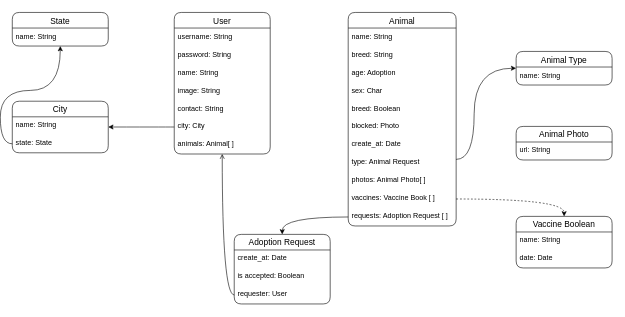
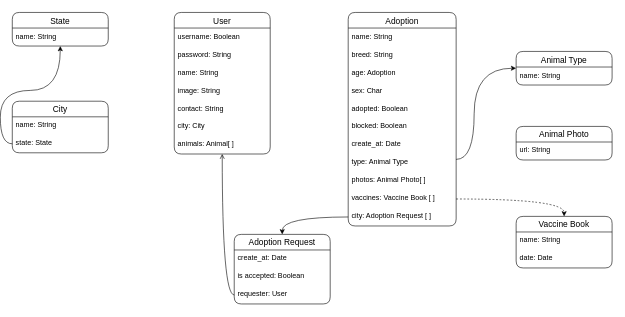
  <mxCell id="0" />
  <mxCell id="1" parent="0" />
  <mxCell id="2" value="User" style="swimlane;fontStyle=0;childLayout=stackLayout;horizontal=1;startSize=26;horizontalStack=0;resizeParent=1;resizeParentMax=0;resizeLast=0;collapsible=1;marginBottom=0;align=center;fontSize=14;rounded=1;" parent="1" vertex="1"><mxGeometry x="290" y="20" width="160" height="236" as="geometry" /></mxCell>
- <mxCell id="3" value="username: String" style="text;strokeColor=none;fillColor=none;spacingLeft=4;spacingRight=4;overflow=hidden;rotatable=0;points=[[0,0.5],[1,0.5]];portConstraint=eastwest;fontSize=12;rounded=1;" parent="2" vertex="1"><mxGeometry y="26" width="160" height="30" as="geometry" /></mxCell>
+ <mxCell id="3" value="username: Boolean" style="text;strokeColor=none;fillColor=none;spacingLeft=4;spacingRight=4;overflow=hidden;rotatable=0;points=[[0,0.5],[1,0.5]];portConstraint=eastwest;fontSize=12;rounded=1;" parent="2" vertex="1"><mxGeometry y="26" width="160" height="30" as="geometry" /></mxCell>
  <mxCell id="4" value="password: String" style="text;strokeColor=none;fillColor=none;spacingLeft=4;spacingRight=4;overflow=hidden;rotatable=0;points=[[0,0.5],[1,0.5]];portConstraint=eastwest;fontSize=12;rounded=1;" parent="2" vertex="1"><mxGeometry y="56" width="160" height="30" as="geometry" /></mxCell>
  <mxCell id="5" value="name: String" style="text;strokeColor=none;fillColor=none;spacingLeft=4;spacingRight=4;overflow=hidden;rotatable=0;points=[[0,0.5],[1,0.5]];portConstraint=eastwest;fontSize=12;rounded=1;" vertex="1" parent="2"><mxGeometry y="86" width="160" height="30" as="geometry" /></mxCell>
  <mxCell id="6" value="image: String" style="text;strokeColor=none;fillColor=none;spacingLeft=4;spacingRight=4;overflow=hidden;rotatable=0;points=[[0,0.5],[1,0.5]];portConstraint=eastwest;fontSize=12;rounded=1;" parent="2" vertex="1"><mxGeometry y="116" width="160" height="30" as="geometry" /></mxCell>
  <mxCell id="7" value="contact: String" style="text;strokeColor=none;fillColor=none;spacingLeft=4;spacingRight=4;overflow=hidden;rotatable=0;points=[[0,0.5],[1,0.5]];portConstraint=eastwest;fontSize=12;rounded=1;" vertex="1" parent="2"><mxGeometry y="146" width="160" height="30" as="geometry" /></mxCell>
  <mxCell id="8" value="city: City" style="text;strokeColor=none;fillColor=none;spacingLeft=4;spacingRight=4;overflow=hidden;rotatable=0;points=[[0,0.5],[1,0.5]];portConstraint=eastwest;fontSize=12;rounded=1;" vertex="1" parent="2"><mxGeometry y="176" width="160" height="30" as="geometry" /></mxCell>
  <mxCell id="9" value="animals: Animal[ ]" style="text;strokeColor=none;fillColor=none;spacingLeft=4;spacingRight=4;overflow=hidden;rotatable=0;points=[[0,0.5],[1,0.5]];portConstraint=eastwest;fontSize=12;rounded=1;" vertex="1" parent="2"><mxGeometry y="206" width="160" height="30" as="geometry" /></mxCell>
  <mxCell id="10" value="Animal Type" style="swimlane;fontStyle=0;childLayout=stackLayout;horizontal=1;startSize=26;horizontalStack=0;resizeParent=1;resizeParentMax=0;resizeLast=0;collapsible=1;marginBottom=0;align=center;fontSize=14;rounded=1;" parent="1" vertex="1"><mxGeometry x="860" y="85" width="160" height="56" as="geometry" /></mxCell>
  <mxCell id="11" value="name: String" style="text;strokeColor=none;fillColor=none;spacingLeft=4;spacingRight=4;overflow=hidden;rotatable=0;points=[[0,0.5],[1,0.5]];portConstraint=eastwest;fontSize=12;rounded=1;" parent="10" vertex="1"><mxGeometry y="26" width="160" height="30" as="geometry" /></mxCell>
  <mxCell id="12" value="State" style="swimlane;fontStyle=0;childLayout=stackLayout;horizontal=1;startSize=26;horizontalStack=0;resizeParent=1;resizeParentMax=0;resizeLast=0;collapsible=1;marginBottom=0;align=center;fontSize=14;rounded=1;" vertex="1" parent="1"><mxGeometry x="20" y="20" width="160" height="56" as="geometry" /></mxCell>
  <mxCell id="13" value="name: String" style="text;strokeColor=none;fillColor=none;spacingLeft=4;spacingRight=4;overflow=hidden;rotatable=0;points=[[0,0.5],[1,0.5]];portConstraint=eastwest;fontSize=12;rounded=1;" vertex="1" parent="12"><mxGeometry y="26" width="160" height="30" as="geometry" /></mxCell>
  <mxCell id="14" value="City" style="swimlane;fontStyle=0;childLayout=stackLayout;horizontal=1;startSize=26;horizontalStack=0;resizeParent=1;resizeParentMax=0;resizeLast=0;collapsible=1;marginBottom=0;align=center;fontSize=14;rounded=1;" vertex="1" parent="1"><mxGeometry x="20" y="168" width="160" height="86" as="geometry" /></mxCell>
  <mxCell id="15" value="name: String" style="text;strokeColor=none;fillColor=none;spacingLeft=4;spacingRight=4;overflow=hidden;rotatable=0;points=[[0,0.5],[1,0.5]];portConstraint=eastwest;fontSize=12;rounded=1;" vertex="1" parent="14"><mxGeometry y="26" width="160" height="30" as="geometry" /></mxCell>
  <mxCell id="16" value="state: State" style="text;strokeColor=none;fillColor=none;spacingLeft=4;spacingRight=4;overflow=hidden;rotatable=0;points=[[0,0.5],[1,0.5]];portConstraint=eastwest;fontSize=12;rounded=1;" vertex="1" parent="14"><mxGeometry y="56" width="160" height="30" as="geometry" /></mxCell>
- <mxCell id="17" style="edgeStyle=orthogonalEdgeStyle;rounded=1;orthogonalLoop=1;jettySize=auto;html=1;curved=1;" edge="1" parent="1" source="8" target="14"><mxGeometry relative="1" as="geometry" /></mxCell>
  <mxCell id="18" style="edgeStyle=orthogonalEdgeStyle;rounded=1;orthogonalLoop=1;jettySize=auto;html=1;curved=1;" edge="1" parent="1" source="16" target="12"><mxGeometry relative="1" as="geometry"><mxPoint x="-20" y="230" as="sourcePoint" /><Array as="points" /></mxGeometry></mxCell>
  <mxCell id="19" value="Animal Photo" style="swimlane;fontStyle=0;childLayout=stackLayout;horizontal=1;startSize=26;horizontalStack=0;resizeParent=1;resizeParentMax=0;resizeLast=0;collapsible=1;marginBottom=0;align=center;fontSize=14;rounded=1;" vertex="1" parent="1"><mxGeometry x="860" y="210" width="160" height="56" as="geometry" /></mxCell>
  <mxCell id="20" value="url: String" style="text;strokeColor=none;fillColor=none;spacingLeft=4;spacingRight=4;overflow=hidden;rotatable=0;points=[[0,0.5],[1,0.5]];portConstraint=eastwest;fontSize=12;rounded=1;" vertex="1" parent="19"><mxGeometry y="26" width="160" height="30" as="geometry" /></mxCell>
- <mxCell id="21" value="Animal" style="swimlane;fontStyle=0;childLayout=stackLayout;horizontal=1;startSize=26;horizontalStack=0;resizeParent=1;resizeParentMax=0;resizeLast=0;collapsible=1;marginBottom=0;align=center;fontSize=14;rounded=1;" vertex="1" parent="1"><mxGeometry x="580" y="20" width="180" height="356" as="geometry" /></mxCell>
+ <mxCell id="21" value="Adoption" style="swimlane;fontStyle=0;childLayout=stackLayout;horizontal=1;startSize=26;horizontalStack=0;resizeParent=1;resizeParentMax=0;resizeLast=0;collapsible=1;marginBottom=0;align=center;fontSize=14;rounded=1;" vertex="1" parent="1"><mxGeometry x="580" y="20" width="180" height="356" as="geometry" /></mxCell>
  <mxCell id="22" value="name: String" style="text;strokeColor=none;fillColor=none;spacingLeft=4;spacingRight=4;overflow=hidden;rotatable=0;points=[[0,0.5],[1,0.5]];portConstraint=eastwest;fontSize=12;rounded=1;" vertex="1" parent="21"><mxGeometry y="26" width="180" height="30" as="geometry" /></mxCell>
  <mxCell id="23" value="breed: String" style="text;strokeColor=none;fillColor=none;spacingLeft=4;spacingRight=4;overflow=hidden;rotatable=0;points=[[0,0.5],[1,0.5]];portConstraint=eastwest;fontSize=12;rounded=1;" vertex="1" parent="21"><mxGeometry y="56" width="180" height="30" as="geometry" /></mxCell>
  <mxCell id="24" value="age: Adoption" style="text;strokeColor=none;fillColor=none;spacingLeft=4;spacingRight=4;overflow=hidden;rotatable=0;points=[[0,0.5],[1,0.5]];portConstraint=eastwest;fontSize=12;rounded=1;" vertex="1" parent="21"><mxGeometry y="86" width="180" height="30" as="geometry" /></mxCell>
  <mxCell id="25" value="sex: Char" style="text;strokeColor=none;fillColor=none;spacingLeft=4;spacingRight=4;overflow=hidden;rotatable=0;points=[[0,0.5],[1,0.5]];portConstraint=eastwest;fontSize=12;rounded=1;" vertex="1" parent="21"><mxGeometry y="116" width="180" height="30" as="geometry" /></mxCell>
- <mxCell id="26" value="breed: Boolean" style="text;strokeColor=none;fillColor=none;spacingLeft=4;spacingRight=4;overflow=hidden;rotatable=0;points=[[0,0.5],[1,0.5]];portConstraint=eastwest;fontSize=12;rounded=1;" vertex="1" parent="21"><mxGeometry y="146" width="180" height="30" as="geometry" /></mxCell>
- <mxCell id="27" value="blocked: Photo" style="text;strokeColor=none;fillColor=none;spacingLeft=4;spacingRight=4;overflow=hidden;rotatable=0;points=[[0,0.5],[1,0.5]];portConstraint=eastwest;fontSize=12;rounded=1;" vertex="1" parent="21"><mxGeometry y="176" width="180" height="30" as="geometry" /></mxCell>
+ <mxCell id="26" value="adopted: Boolean" style="text;strokeColor=none;fillColor=none;spacingLeft=4;spacingRight=4;overflow=hidden;rotatable=0;points=[[0,0.5],[1,0.5]];portConstraint=eastwest;fontSize=12;rounded=1;" vertex="1" parent="21"><mxGeometry y="146" width="180" height="30" as="geometry" /></mxCell>
+ <mxCell id="27" value="blocked: Boolean" style="text;strokeColor=none;fillColor=none;spacingLeft=4;spacingRight=4;overflow=hidden;rotatable=0;points=[[0,0.5],[1,0.5]];portConstraint=eastwest;fontSize=12;rounded=1;" vertex="1" parent="21"><mxGeometry y="176" width="180" height="30" as="geometry" /></mxCell>
  <mxCell id="28" value="create_at: Date" style="text;strokeColor=none;fillColor=none;spacingLeft=4;spacingRight=4;overflow=hidden;rotatable=0;points=[[0,0.5],[1,0.5]];portConstraint=eastwest;fontSize=12;rounded=1;" vertex="1" parent="21"><mxGeometry y="206" width="180" height="30" as="geometry" /></mxCell>
- <mxCell id="29" value="type: Animal Request" style="text;strokeColor=none;fillColor=none;spacingLeft=4;spacingRight=4;overflow=hidden;rotatable=0;points=[[0,0.5],[1,0.5]];portConstraint=eastwest;fontSize=12;rounded=1;" vertex="1" parent="21"><mxGeometry y="236" width="180" height="30" as="geometry" /></mxCell>
+ <mxCell id="29" value="type: Animal Type" style="text;strokeColor=none;fillColor=none;spacingLeft=4;spacingRight=4;overflow=hidden;rotatable=0;points=[[0,0.5],[1,0.5]];portConstraint=eastwest;fontSize=12;rounded=1;" vertex="1" parent="21"><mxGeometry y="236" width="180" height="30" as="geometry" /></mxCell>
  <mxCell id="30" value="photos: Animal Photo[ ]" style="text;strokeColor=none;fillColor=none;spacingLeft=4;spacingRight=4;overflow=hidden;rotatable=0;points=[[0,0.5],[1,0.5]];portConstraint=eastwest;fontSize=12;rounded=1;" vertex="1" parent="21"><mxGeometry y="266" width="180" height="30" as="geometry" /></mxCell>
  <mxCell id="31" value="vaccines: Vaccine Book [ ]" style="text;strokeColor=none;fillColor=none;spacingLeft=4;spacingRight=4;overflow=hidden;rotatable=0;points=[[0,0.5],[1,0.5]];portConstraint=eastwest;fontSize=12;rounded=1;" vertex="1" parent="21"><mxGeometry y="296" width="180" height="30" as="geometry" /></mxCell>
- <mxCell id="32" value="requests: Adoption Request [ ]" style="text;strokeColor=none;fillColor=none;spacingLeft=4;spacingRight=4;overflow=hidden;rotatable=0;points=[[0,0.5],[1,0.5]];portConstraint=eastwest;fontSize=12;rounded=1;" vertex="1" parent="21"><mxGeometry y="326" width="180" height="30" as="geometry" /></mxCell>
+ <mxCell id="32" value="city: Adoption Request [ ]" style="text;strokeColor=none;fillColor=none;spacingLeft=4;spacingRight=4;overflow=hidden;rotatable=0;points=[[0,0.5],[1,0.5]];portConstraint=eastwest;fontSize=12;rounded=1;" vertex="1" parent="21"><mxGeometry y="326" width="180" height="30" as="geometry" /></mxCell>
  <mxCell id="33" style="edgeStyle=orthogonalEdgeStyle;rounded=1;orthogonalLoop=1;jettySize=auto;html=1;curved=1;" edge="1" parent="1" source="29" target="10"><mxGeometry relative="1" as="geometry"><Array as="points"><mxPoint x="790" y="265" /><mxPoint x="790" y="113" /></Array></mxGeometry></mxCell>
- <mxCell id="34" value="Vaccine Boolean" style="swimlane;fontStyle=0;childLayout=stackLayout;horizontal=1;startSize=26;horizontalStack=0;resizeParent=1;resizeParentMax=0;resizeLast=0;collapsible=1;marginBottom=0;align=center;fontSize=14;rounded=1;" vertex="1" parent="1"><mxGeometry x="860" y="360" width="160" height="86" as="geometry" /></mxCell>
+ <mxCell id="34" value="Vaccine Book" style="swimlane;fontStyle=0;childLayout=stackLayout;horizontal=1;startSize=26;horizontalStack=0;resizeParent=1;resizeParentMax=0;resizeLast=0;collapsible=1;marginBottom=0;align=center;fontSize=14;rounded=1;" vertex="1" parent="1"><mxGeometry x="860" y="360" width="160" height="86" as="geometry" /></mxCell>
  <mxCell id="35" value="name: String" style="text;strokeColor=none;fillColor=none;spacingLeft=4;spacingRight=4;overflow=hidden;rotatable=0;points=[[0,0.5],[1,0.5]];portConstraint=eastwest;fontSize=12;rounded=1;" vertex="1" parent="34"><mxGeometry y="26" width="160" height="30" as="geometry" /></mxCell>
  <mxCell id="36" value="date: Date" style="text;strokeColor=none;fillColor=none;spacingLeft=4;spacingRight=4;overflow=hidden;rotatable=0;points=[[0,0.5],[1,0.5]];portConstraint=eastwest;fontSize=12;rounded=1;" vertex="1" parent="34"><mxGeometry y="56" width="160" height="30" as="geometry" /></mxCell>
  <mxCell id="37" style="edgeStyle=orthogonalEdgeStyle;rounded=1;orthogonalLoop=1;jettySize=auto;html=1;entryX=0.5;entryY=0;entryDx=0;entryDy=0;curved=1;dashed=1;" edge="1" parent="1" source="31" target="34"><mxGeometry relative="1" as="geometry" /></mxCell>
  <mxCell id="38" value="Adoption Request" style="swimlane;fontStyle=0;childLayout=stackLayout;horizontal=1;startSize=26;horizontalStack=0;resizeParent=1;resizeParentMax=0;resizeLast=0;collapsible=1;marginBottom=0;align=center;fontSize=14;rounded=1;" vertex="1" parent="1"><mxGeometry x="390" y="390" width="160" height="116" as="geometry" /></mxCell>
  <mxCell id="39" value="create_at: Date" style="text;strokeColor=none;fillColor=none;spacingLeft=4;spacingRight=4;overflow=hidden;rotatable=0;points=[[0,0.5],[1,0.5]];portConstraint=eastwest;fontSize=12;rounded=1;" vertex="1" parent="38"><mxGeometry y="26" width="160" height="30" as="geometry" /></mxCell>
  <mxCell id="40" value="is accepted: Boolean" style="text;strokeColor=none;fillColor=none;spacingLeft=4;spacingRight=4;overflow=hidden;rotatable=0;points=[[0,0.5],[1,0.5]];portConstraint=eastwest;fontSize=12;rounded=1;" vertex="1" parent="38"><mxGeometry y="56" width="160" height="30" as="geometry" /></mxCell>
  <mxCell id="41" value="requester: User" style="text;strokeColor=none;fillColor=none;spacingLeft=4;spacingRight=4;overflow=hidden;rotatable=0;points=[[0,0.5],[1,0.5]];portConstraint=eastwest;fontSize=12;rounded=1;" vertex="1" parent="38"><mxGeometry y="86" width="160" height="30" as="geometry" /></mxCell>
  <mxCell id="42" style="edgeStyle=orthogonalEdgeStyle;rounded=1;orthogonalLoop=1;jettySize=auto;html=1;entryX=0.5;entryY=0;entryDx=0;entryDy=0;curved=1;" edge="1" parent="1" source="32" target="38"><mxGeometry relative="1" as="geometry" /></mxCell>
  <mxCell id="43" style="edgeStyle=orthogonalEdgeStyle;rounded=1;orthogonalLoop=1;jettySize=auto;html=1;curved=1;endArrow=open;" edge="1" parent="1" source="41" target="2"><mxGeometry relative="1" as="geometry" /></mxCell>
